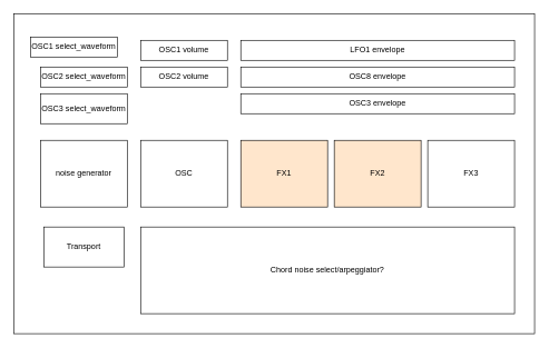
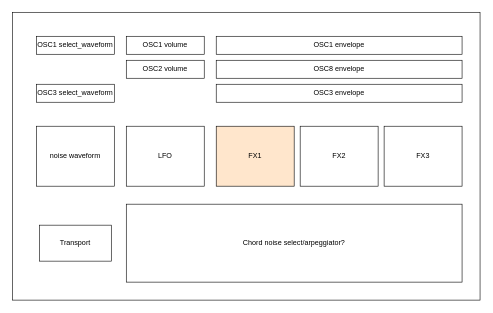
  <mxCell id="0" />
  <mxCell id="1" parent="0" />
  <mxCell id="2" value="" style="rounded=0;whiteSpace=wrap;html=1;" vertex="1" parent="1"><mxGeometry x="20" y="20" width="780" height="480" as="geometry" /></mxCell>
- <mxCell id="3" value="OSC1 select_waveform" style="rounded=0;whiteSpace=wrap;html=1;" vertex="1" parent="1"><mxGeometry x="45" y="55" width="130" height="30" as="geometry" /></mxCell>
- <mxCell id="4" value="Transport" style="rounded=0;whiteSpace=wrap;html=1;" vertex="1" parent="1"><mxGeometry x="65" y="340" width="120" height="60" as="geometry" /></mxCell>
- <mxCell id="5" value="OSC2 select_waveform" style="rounded=0;whiteSpace=wrap;html=1;" vertex="1" parent="1"><mxGeometry x="60" y="100" width="130" height="30" as="geometry" /></mxCell>
- <mxCell id="6" value="OSC3 select_waveform" style="rounded=0;whiteSpace=wrap;html=1;" vertex="1" parent="1"><mxGeometry x="60" y="140" width="130" height="45" as="geometry" /></mxCell>
+ <mxCell id="3" value="OSC1 select_waveform" style="rounded=0;whiteSpace=wrap;html=1;" vertex="1" parent="1"><mxGeometry x="60" y="60" width="130" height="30" as="geometry" /></mxCell>
+ <mxCell id="4" value="Transport" style="rounded=0;whiteSpace=wrap;html=1;" vertex="1" parent="1"><mxGeometry x="65" y="375" width="120" height="60" as="geometry" /></mxCell>
+ <mxCell id="6" value="OSC3 select_waveform" style="rounded=0;whiteSpace=wrap;html=1;" vertex="1" parent="1"><mxGeometry x="60" y="140" width="130" height="30" as="geometry" /></mxCell>
  <mxCell id="7" value="OSC1 volume" style="rounded=0;whiteSpace=wrap;html=1;" vertex="1" parent="1"><mxGeometry x="210" y="60" width="130" height="30" as="geometry" /></mxCell>
  <mxCell id="8" value="OSC2 volume" style="rounded=0;whiteSpace=wrap;html=1;" vertex="1" parent="1"><mxGeometry x="210" y="100" width="130" height="30" as="geometry" /></mxCell>
- <mxCell id="9" value="LFO1 envelope" style="rounded=0;whiteSpace=wrap;html=1;" vertex="1" parent="1"><mxGeometry x="360" y="60" width="410" height="30" as="geometry" /></mxCell>
+ <mxCell id="9" value="OSC1 envelope" style="rounded=0;whiteSpace=wrap;html=1;" vertex="1" parent="1"><mxGeometry x="360" y="60" width="410" height="30" as="geometry" /></mxCell>
  <mxCell id="10" value="OSC8 envelope" style="rounded=0;whiteSpace=wrap;html=1;" vertex="1" parent="1"><mxGeometry x="360" y="100" width="410" height="30" as="geometry" /></mxCell>
  <mxCell id="11" value="OSC3 envelope" style="rounded=0;whiteSpace=wrap;html=1;" vertex="1" parent="1"><mxGeometry x="360" y="140" width="410" height="30" as="geometry" /></mxCell>
- <mxCell id="12" value="noise generator" style="rounded=0;whiteSpace=wrap;html=1;" vertex="1" parent="1"><mxGeometry x="60" y="210" width="130" height="100" as="geometry" /></mxCell>
+ <mxCell id="12" value="noise waveform" style="rounded=0;whiteSpace=wrap;html=1;" vertex="1" parent="1"><mxGeometry x="60" y="210" width="130" height="100" as="geometry" /></mxCell>
  <mxCell id="13" value="FX3" style="rounded=0;whiteSpace=wrap;html=1;" vertex="1" parent="1"><mxGeometry x="640" y="210" width="130" height="100" as="geometry" /></mxCell>
- <mxCell id="14" value="FX2" style="rounded=0;whiteSpace=wrap;html=1;fillColor=#ffe6cc;" vertex="1" parent="1"><mxGeometry x="500" y="210" width="130" height="100" as="geometry" /></mxCell>
+ <mxCell id="14" value="FX2" style="rounded=0;whiteSpace=wrap;html=1;" vertex="1" parent="1"><mxGeometry x="500" y="210" width="130" height="100" as="geometry" /></mxCell>
  <mxCell id="15" value="FX1" style="rounded=0;whiteSpace=wrap;html=1;fillColor=#ffe6cc;" vertex="1" parent="1"><mxGeometry x="360" y="210" width="130" height="100" as="geometry" /></mxCell>
- <mxCell id="16" value="OSC" style="rounded=0;whiteSpace=wrap;html=1;" vertex="1" parent="1"><mxGeometry x="210" y="210" width="130" height="100" as="geometry" /></mxCell>
+ <mxCell id="16" value="LFO" style="rounded=0;whiteSpace=wrap;html=1;" vertex="1" parent="1"><mxGeometry x="210" y="210" width="130" height="100" as="geometry" /></mxCell>
  <mxCell id="17" value="Chord noise select/arpeggiator?" style="rounded=0;whiteSpace=wrap;html=1;" vertex="1" parent="1"><mxGeometry x="210" y="340" width="560" height="130" as="geometry" /></mxCell>
